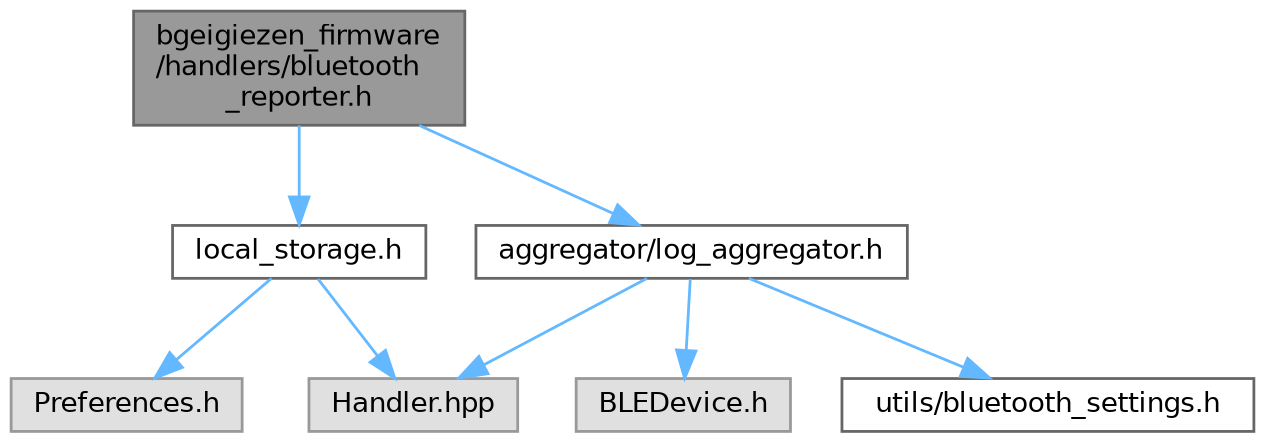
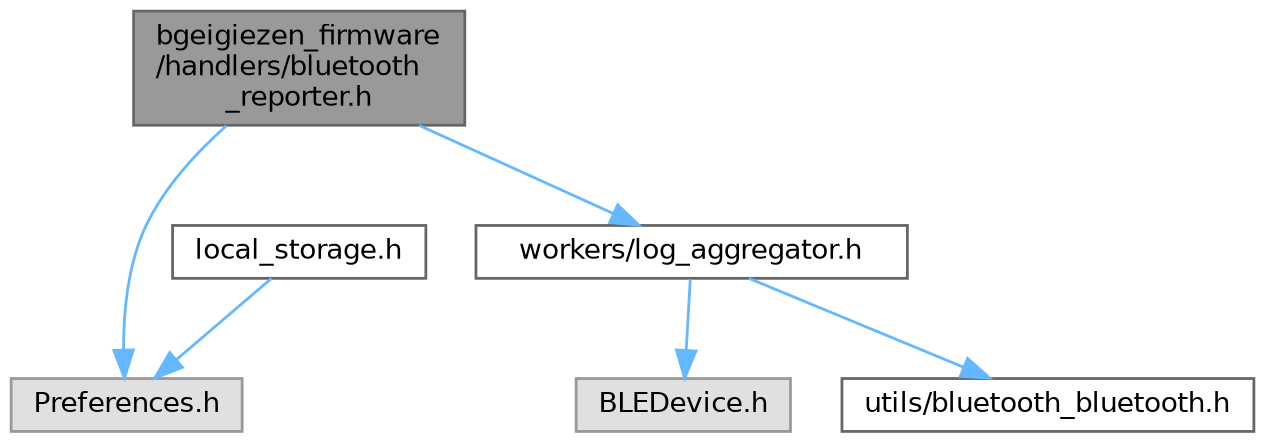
  digraph {
    node [color=grey40 fillcolor=white fontname=Helvetica fontsize=10 shape=box style=filled]
    edge [color=steelblue1 fontname=Helvetica fontsize=10 labelfontname=Helvetica labelfontsize=10 style=solid]
    n1 [color=gray40 fillcolor=grey60 fontcolor=black height=0.2 label="bgeigiezen_firmware\l/handlers/bluetooth\l_reporter.h" width=0.4]
    n2 [height=0.2 label="local_storage.h" width=0.4]
-   n3 [height=0.2 label="aggregator/log_aggregator.h" width=0.4]
+   n3 [height=0.2 label="workers/log_aggregator.h" width=0.4]
    n4 [color=grey60 fillcolor="#E0E0E0" height=0.2 label="BLEDevice.h" width=0.4]
-   n5 [color=grey60 fillcolor="#E0E0E0" height=0.2 label="Handler.hpp" width=0.4]
-   n6 [height=0.2 label="utils/bluetooth_settings.h" width=0.4]
+   n6 [height=0.2 label="utils/bluetooth_bluetooth.h" width=0.4]
    n7 [color=grey60 fillcolor="#E0E0E0" height=0.2 label="Preferences.h" width=0.4]
-   n1 -> n2
+   n1 -> n7
    n1 -> n3
-   n2 -> n5
    n2 -> n7
    n3 -> n4
-   n3 -> n5
    n3 -> n6
  }
